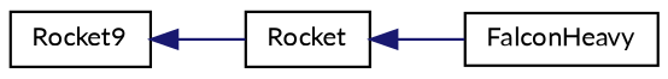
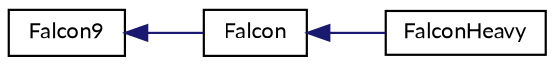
  digraph {
    fontname=Lato
    rankdir=LR
    node [color=black fillcolor=white fontname=Lato fontsize=10 shape=record style=filled]
    edge [color=midnightblue dir=back fontname=Lato fontsize=10 labelfontname=Helvetica labelfontsize=10 style=solid]
-   n1 [height=0.2 label=Rocket width=0.4]
+   n1 [height=0.2 label=Falcon width=0.4]
    n2 [height=0.2 label=FalconHeavy width=0.4]
-   n3 [height=0.2 label=Rocket9 width=0.4]
+   n3 [height=0.2 label=Falcon9 width=0.4]
    n1 -> n2
    n3 -> n1
  }
